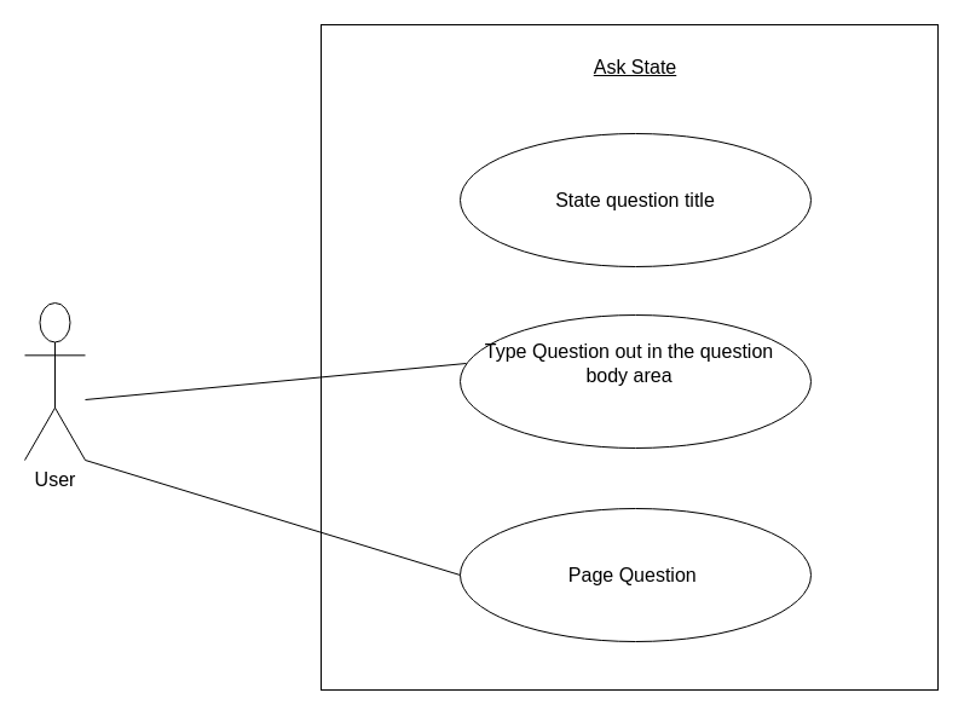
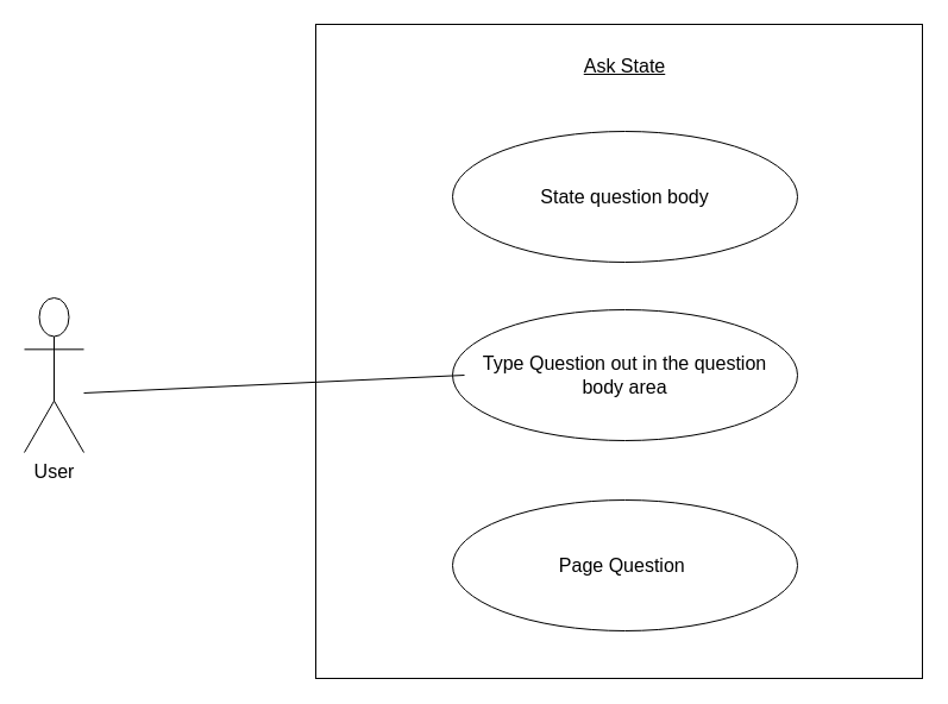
  <mxCell id="0" />
  <mxCell id="1" parent="0" />
  <mxCell id="2" value="" style="group" parent="1" vertex="1" connectable="0"><mxGeometry x="20" y="20" width="755" height="550" as="geometry" /></mxCell>
  <mxCell id="3" value="" style="rounded=0;whiteSpace=wrap;html=1;" parent="2" vertex="1"><mxGeometry x="245" width="510" height="550" as="geometry" /></mxCell>
  <mxCell id="4" value="&lt;font style=&quot;font-size: 16px;&quot;&gt;&lt;u&gt;Ask State&lt;/u&gt;&lt;/font&gt;" style="text;html=1;strokeColor=none;fillColor=none;align=center;verticalAlign=middle;whiteSpace=wrap;rounded=0;" parent="2" vertex="1"><mxGeometry x="360" y="20" width="290" height="30" as="geometry" /></mxCell>
  <mxCell id="5" style="edgeStyle=orthogonalEdgeStyle;rounded=0;orthogonalLoop=1;jettySize=auto;html=1;exitX=0.5;exitY=1;exitDx=0;exitDy=0;" parent="2" source="3" target="3" edge="1"><mxGeometry relative="1" as="geometry" /></mxCell>
  <mxCell id="6" value="" style="group" parent="2" vertex="1" connectable="0"><mxGeometry y="90" width="650" height="420" as="geometry" /></mxCell>
  <mxCell id="7" value="" style="ellipse;whiteSpace=wrap;html=1;" parent="6" vertex="1"><mxGeometry x="360" width="290" height="110" as="geometry" /></mxCell>
- <mxCell id="8" value="&lt;font style=&quot;font-size: 16px;&quot;&gt;State question title&lt;/font&gt;" style="text;html=1;strokeColor=none;fillColor=none;align=center;verticalAlign=middle;whiteSpace=wrap;rounded=0;" parent="6" vertex="1"><mxGeometry x="360" y="40" width="290" height="30" as="geometry" /></mxCell>
+ <mxCell id="8" value="&lt;font style=&quot;font-size: 16px;&quot;&gt;State question body&lt;/font&gt;" style="text;html=1;strokeColor=none;fillColor=none;align=center;verticalAlign=middle;whiteSpace=wrap;rounded=0;" parent="6" vertex="1"><mxGeometry x="360" y="40" width="290" height="30" as="geometry" /></mxCell>
  <mxCell id="9" value="" style="ellipse;whiteSpace=wrap;html=1;" parent="6" vertex="1"><mxGeometry x="360" y="150" width="290" height="110" as="geometry" /></mxCell>
- <mxCell id="10" value="&lt;font style=&quot;font-size: 16px;&quot;&gt;Type Question out in the question body area&lt;br&gt;&lt;/font&gt;" style="text;html=1;strokeColor=none;fillColor=none;align=center;verticalAlign=middle;whiteSpace=wrap;rounded=0;" parent="6" vertex="1"><mxGeometry x="365" y="165" width="270" height="50" as="geometry" /></mxCell>
+ <mxCell id="10" value="&lt;font style=&quot;font-size: 16px;&quot;&gt;Type Question out in the question body area&lt;br&gt;&lt;/font&gt;" style="text;html=1;strokeColor=none;fillColor=none;align=center;verticalAlign=middle;whiteSpace=wrap;rounded=0;" parent="6" vertex="1"><mxGeometry x="370" y="180" width="270" height="50" as="geometry" /></mxCell>
  <mxCell id="11" value="" style="ellipse;whiteSpace=wrap;html=1;" parent="6" vertex="1"><mxGeometry x="360" y="310" width="290" height="110" as="geometry" /></mxCell>
  <mxCell id="12" value="&lt;font style=&quot;font-size: 16px;&quot;&gt;Page Question&amp;nbsp;&lt;br&gt;&lt;/font&gt;" style="text;html=1;strokeColor=none;fillColor=none;align=center;verticalAlign=middle;whiteSpace=wrap;rounded=0;" parent="6" vertex="1"><mxGeometry x="360" y="350" width="290" height="30" as="geometry" /></mxCell>
  <mxCell id="13" value="User" style="shape=umlActor;verticalLabelPosition=bottom;verticalAlign=top;html=1;outlineConnect=0;fontSize=16;" parent="6" vertex="1"><mxGeometry y="140" width="50" height="130" as="geometry" /></mxCell>
  <mxCell id="14" value="" style="endArrow=none;html=1;rounded=0;entryX=0;entryY=0.5;entryDx=0;entryDy=0;" parent="6" target="10" edge="1"><mxGeometry width="50" height="50" relative="1" as="geometry"><mxPoint x="50" y="220" as="sourcePoint" /><mxPoint x="360" y="81" as="targetPoint" /><Array as="points" /></mxGeometry></mxCell>
- <mxCell id="15" value="" style="endArrow=none;html=1;rounded=0;entryX=0;entryY=0.5;entryDx=0;entryDy=0;exitX=1;exitY=1;exitDx=0;exitDy=0;exitPerimeter=0;" parent="6" source="13" target="12" edge="1"><mxGeometry width="50" height="50" relative="1" as="geometry"><mxPoint x="440" y="240" as="sourcePoint" /><mxPoint x="490" y="190" as="targetPoint" /></mxGeometry></mxCell>
